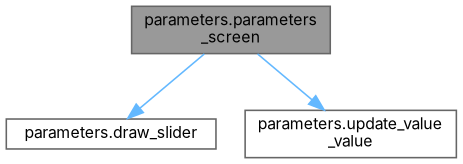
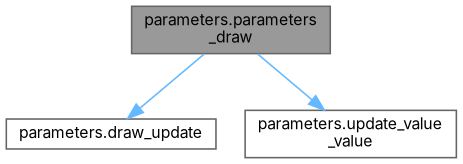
  digraph {
    fontname=Inter
    rankdir=TB
    node [color=grey40 fillcolor=white fontname=Inter fontsize=10 shape=box style=filled]
    edge [color=steelblue1 fontname=Inter fontsize=10 labelfontname=Helvetica labelfontsize=10 style=solid]
-   n1 [color=gray40 fillcolor=grey60 fontcolor=black height=0.2 label="parameters.parameters\l_screen" width=0.4]
-   n2 [height=0.2 label="parameters.draw_slider" width=0.4]
+   n1 [color=gray40 fillcolor=grey60 fontcolor=black height=0.2 label="parameters.parameters\l_draw" width=0.4]
+   n2 [height=0.2 label="parameters.draw_update" width=0.4]
    n3 [height=0.2 label="parameters.update_value\l_value" width=0.4]
    n1 -> n2
    n1 -> n3
  }
